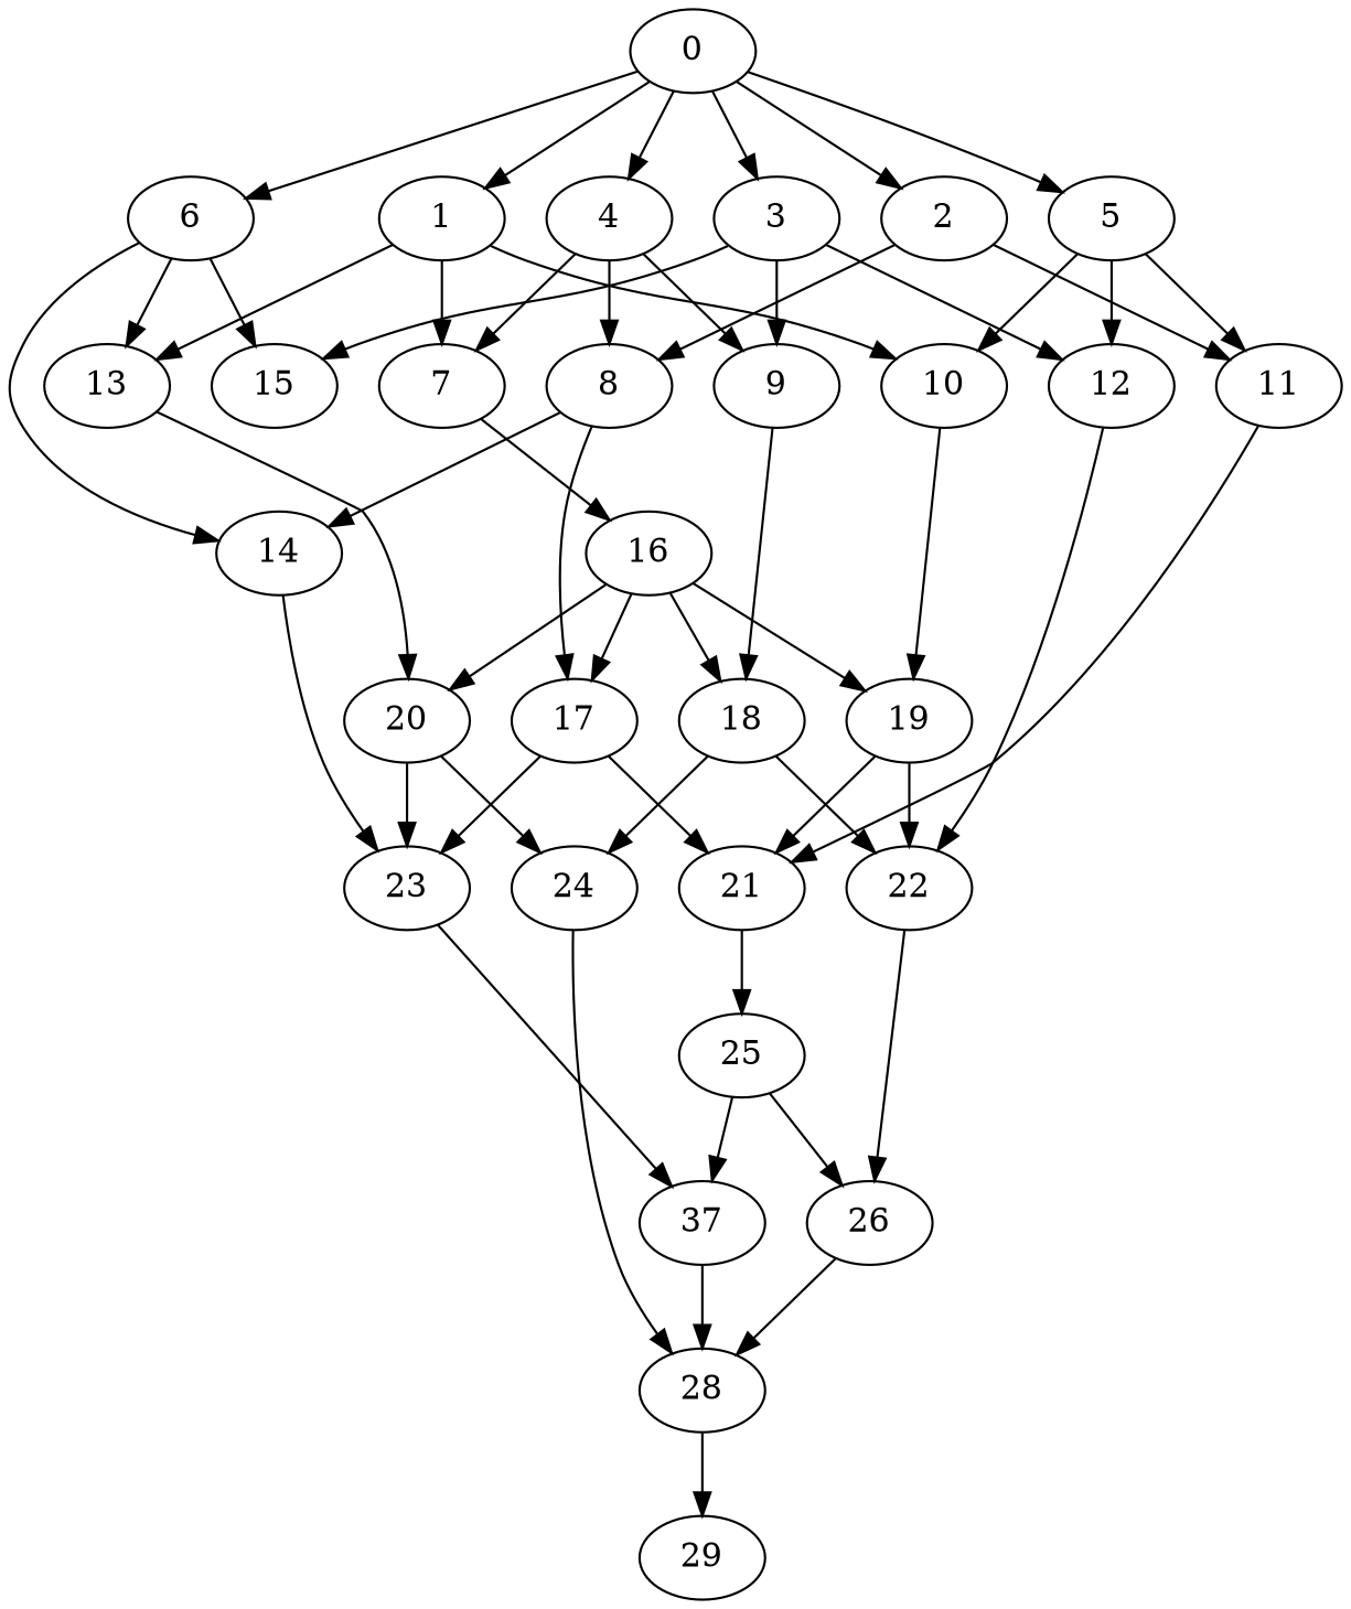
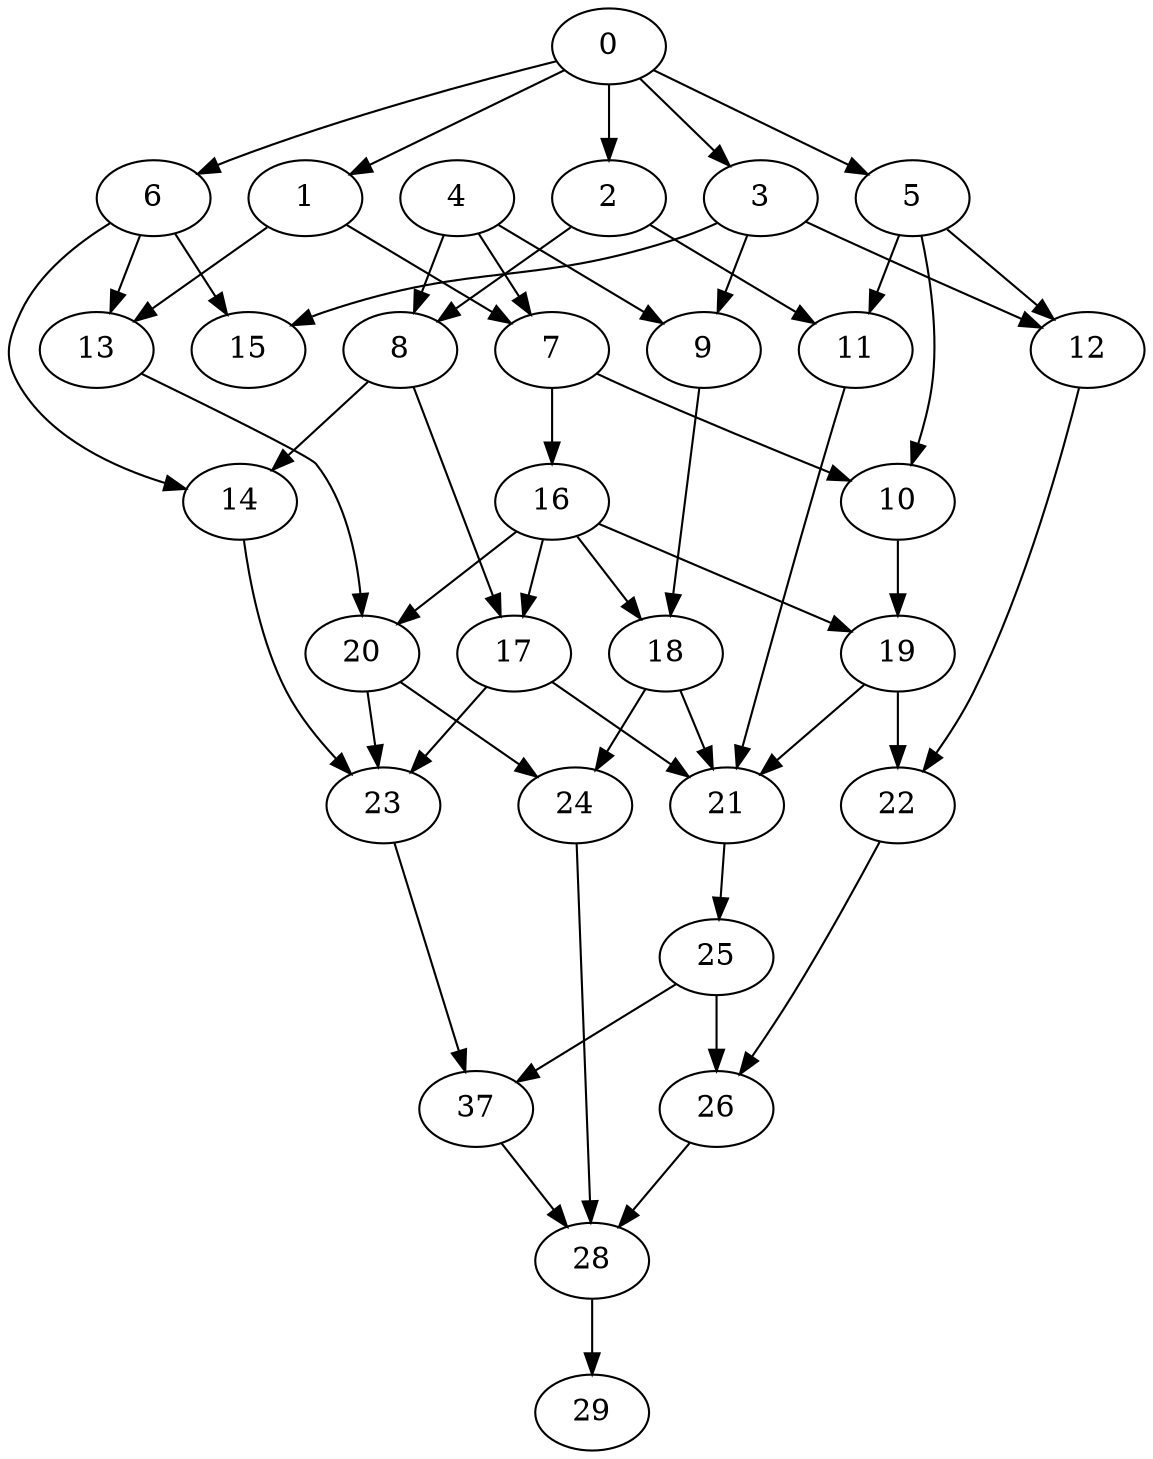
  digraph {
    node [kernel=bmod]
    edge [x=0 y=0]
    0 [kernel=lu]
    1 [kernel=fwd]
    2 [kernel=fwd]
    3 [kernel=fwd]
    4 [kernel=bdiv]
    5 [kernel=bdiv]
    6 [kernel=bdiv]
    7
    10
    13
    8
    11
    9
    12
    15
    14
    16 [kernel=lu]
    19 [kernel=bdiv]
    20 [kernel=bdiv]
    17 [kernel=fwd]
    21
    23
    18 [kernel=fwd]
    22
    24
    25 [kernel=lu]
    n27 [kernel=bdiv label=37]
    26 [kernel=fwd]
    28
    29 [kernel=lu]
    0 -> 1
    0 -> 2
    0 -> 3
-   0 -> 4
    0 -> 5
    0 -> 6
    1 -> 7 [y=1]
-   1 -> 10 [y=1]
+   7 -> 10 [y=1]
    1 -> 13 [y=1]
    2 -> 8 [y=2]
    2 -> 11 [y=2]
    3 -> 9 [y=3]
    3 -> 12 [y=3]
    3 -> 15 [y=3]
    4 -> 7 [x=1]
    4 -> 8 [x=1]
    4 -> 9 [x=1]
    5 -> 10 [x=2]
    5 -> 11 [x=2]
    5 -> 12 [x=2]
    6 -> 13 [x=3]
    6 -> 15 [x=3]
    6 -> 14 [x=3]
    7 -> 16 [x=1 y=1]
    10 -> 19 [x=2 y=1]
    13 -> 20 [x=3 y=1]
    8 -> 14 [y=2]
    8 -> 17 [x=1 y=2]
    11 -> 21 [x=2 y=2]
    9 -> 18 [x=1 y=3]
    12 -> 22 [x=2 y=3]
    14 -> 23 [x=3 y=2]
    16 -> 19 [x=1 y=1]
    16 -> 20 [x=1 y=1]
    16 -> 17 [x=1 y=1]
    16 -> 18 [x=1 y=1]
    19 -> 21 [x=2 y=1]
    19 -> 22 [x=2 y=1]
    20 -> 23 [x=3 y=1]
    20 -> 24 [x=3 y=1]
    17 -> 21 [x=1 y=2]
    17 -> 23 [x=1 y=2]
    21 -> 25 [x=2 y=2]
    23 -> n27 [x=3 y=2]
-   18 -> 22 [x=1 y=3]
+   18 -> 21 [x=1 y=3]
    18 -> 24 [x=1 y=3]
    22 -> 26 [x=2 y=3]
    24 -> 28 [x=3 y=3]
    25 -> n27 [x=2 y=2]
    25 -> 26 [x=2 y=2]
    n27 -> 28 [x=3 y=2]
    26 -> 28 [x=2 y=3]
    28 -> 29 [x=3 y=3]
  }
